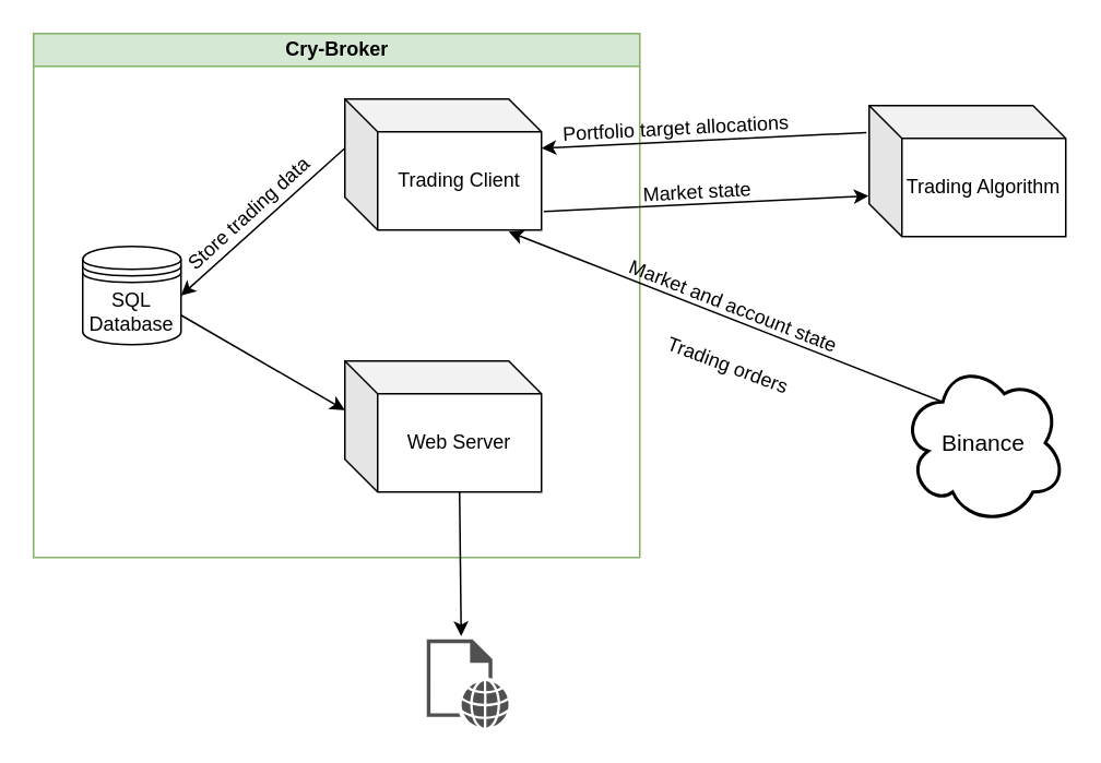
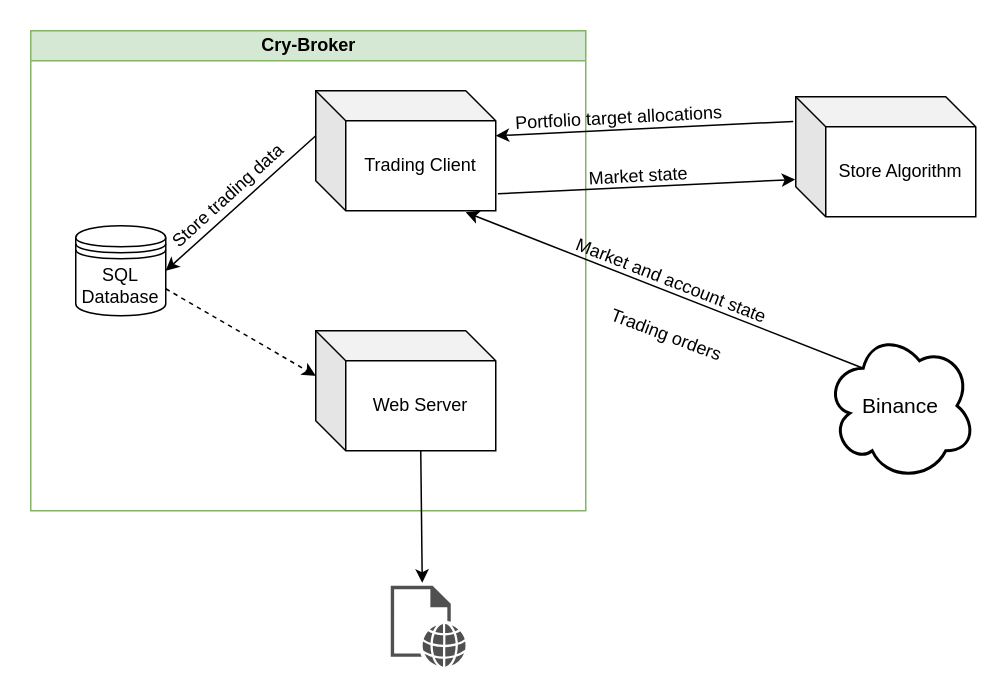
  <mxCell id="0" />
  <mxCell id="1" parent="0" />
  <mxCell id="2" value="Trading Client" style="shape=cube;whiteSpace=wrap;html=1;boundedLbl=1;backgroundOutline=1;darkOpacity=0.05;darkOpacity2=0.1;" vertex="1" parent="1"><mxGeometry x="210" y="60" width="120" height="80" as="geometry" /></mxCell>
- <mxCell id="3" value="Trading Algorithm" style="shape=cube;whiteSpace=wrap;html=1;boundedLbl=1;backgroundOutline=1;darkOpacity=0.05;darkOpacity2=0.1;" vertex="1" parent="1"><mxGeometry x="530" y="64" width="120" height="80" as="geometry" /></mxCell>
+ <mxCell id="3" value="Store Algorithm" style="shape=cube;whiteSpace=wrap;html=1;boundedLbl=1;backgroundOutline=1;darkOpacity=0.05;darkOpacity2=0.1;" vertex="1" parent="1"><mxGeometry x="530" y="64" width="120" height="80" as="geometry" /></mxCell>
  <mxCell id="4" value="Cry-Broker" style="swimlane;html=1;startSize=20;horizontal=1;containerType=tree;fillColor=#d5e8d4;strokeColor=#82b366;" vertex="1" parent="1"><mxGeometry x="20" y="20" width="370" height="320" as="geometry" /></mxCell>
  <mxCell id="5" value="Web Server" style="shape=cube;whiteSpace=wrap;html=1;boundedLbl=1;backgroundOutline=1;darkOpacity=0.05;darkOpacity2=0.1;" vertex="1" parent="4"><mxGeometry x="190" y="200" width="120" height="80" as="geometry" /></mxCell>
  <mxCell id="6" value="SQL Database" style="shape=datastore;whiteSpace=wrap;html=1;" vertex="1" parent="4"><mxGeometry x="30" y="130" width="60" height="60" as="geometry" /></mxCell>
  <mxCell id="7" value="Store trading data" style="text;html=1;resizable=0;points=[];autosize=1;align=left;verticalAlign=top;spacingTop=-4;rotation=-42.4;" vertex="1" parent="4"><mxGeometry x="78.5" y="90" width="130" height="20" as="geometry" /></mxCell>
- <mxCell id="8" value="" style="endArrow=classic;html=1;entryX=0;entryY=0;entryDx=0;entryDy=30;exitX=1;exitY=0.7;exitDx=0;exitDy=0;entryPerimeter=0;" edge="1" parent="4" source="6" target="5"><mxGeometry width="50" height="50" relative="1" as="geometry"><mxPoint x="195" y="195" as="sourcePoint" /><mxPoint x="95" y="285" as="targetPoint" /></mxGeometry></mxCell>
+ <mxCell id="8" value="" style="endArrow=classic;html=1;entryX=0;entryY=0;entryDx=0;entryDy=30;exitX=1;exitY=0.7;exitDx=0;exitDy=0;entryPerimeter=0;dashed=1;" edge="1" parent="4" source="6" target="5"><mxGeometry width="50" height="50" relative="1" as="geometry"><mxPoint x="195" y="195" as="sourcePoint" /><mxPoint x="95" y="285" as="targetPoint" /></mxGeometry></mxCell>
  <mxCell id="9" value="" style="endArrow=classic;html=1;entryX=1;entryY=0.5;entryDx=0;entryDy=0;exitX=0;exitY=0;exitDx=0;exitDy=30;exitPerimeter=0;" edge="1" parent="1" source="2" target="6"><mxGeometry width="50" height="50" relative="1" as="geometry"><mxPoint x="120" y="120" as="sourcePoint" /><mxPoint x="170" y="70" as="targetPoint" /></mxGeometry></mxCell>
  <mxCell id="10" value="" style="pointerEvents=1;shadow=0;dashed=0;html=1;strokeColor=none;fillColor=#505050;labelPosition=center;verticalLabelPosition=bottom;verticalAlign=top;outlineConnect=0;align=center;shape=mxgraph.office.concepts.web_page;" vertex="1" parent="1"><mxGeometry x="260" y="390" width="50" height="54" as="geometry" /></mxCell>
  <mxCell id="11" value="" style="endArrow=classic;html=1;exitX=0;exitY=0;exitDx=70;exitDy=80;exitPerimeter=0;" edge="1" parent="1" source="5"><mxGeometry width="50" height="50" relative="1" as="geometry"><mxPoint x="160" y="440" as="sourcePoint" /><mxPoint x="281" y="388" as="targetPoint" /></mxGeometry></mxCell>
  <mxCell id="12" value="" style="endArrow=classic;html=1;exitX=-0.014;exitY=0.206;exitDx=0;exitDy=0;exitPerimeter=0;" edge="1" parent="1" source="3"><mxGeometry width="50" height="50" relative="1" as="geometry"><mxPoint x="450" y="70" as="sourcePoint" /><mxPoint x="330" y="90" as="targetPoint" /></mxGeometry></mxCell>
  <mxCell id="13" value="" style="endArrow=classic;html=1;exitX=1.012;exitY=0.859;exitDx=0;exitDy=0;exitPerimeter=0;entryX=-0.003;entryY=0.689;entryDx=0;entryDy=0;entryPerimeter=0;" edge="1" parent="1" source="2" target="3"><mxGeometry width="50" height="50" relative="1" as="geometry"><mxPoint x="440" y="230" as="sourcePoint" /><mxPoint x="490" y="180" as="targetPoint" /></mxGeometry></mxCell>
  <mxCell id="14" value="Market state" style="text;html=1;resizable=0;points=[];autosize=1;align=left;verticalAlign=top;spacingTop=-4;rotation=-3.1;" vertex="1" parent="1"><mxGeometry x="390" y="106.5" width="90" height="20" as="geometry" /></mxCell>
  <mxCell id="15" value="Portfolio target allocations" style="text;html=1;resizable=0;points=[];autosize=1;align=left;verticalAlign=top;spacingTop=-4;rotation=-3;" vertex="1" parent="1"><mxGeometry x="341" y="67" width="180" height="20" as="geometry" /></mxCell>
  <mxCell id="16" value="Binance" style="ellipse;shape=cloud;strokeWidth=2;fontSize=14;whiteSpace=wrap;html=1;align=center;" vertex="1" parent="1"><mxGeometry x="550" y="220" width="100" height="100" as="geometry" /></mxCell>
  <mxCell id="17" value="" style="endArrow=classic;html=1;exitX=0.25;exitY=0.25;exitDx=0;exitDy=0;exitPerimeter=0;" edge="1" parent="1" source="16"><mxGeometry width="50" height="50" relative="1" as="geometry"><mxPoint x="368.44" y="249.72" as="sourcePoint" /><mxPoint x="310" y="141" as="targetPoint" /></mxGeometry></mxCell>
  <mxCell id="18" value="Market and account state" style="text;html=1;resizable=0;points=[];autosize=1;align=left;verticalAlign=top;spacingTop=-4;rotation=21.4;" vertex="1" parent="1"><mxGeometry x="377" y="183" width="170" height="20" as="geometry" /></mxCell>
  <mxCell id="19" value="Trading orders" style="text;html=1;resizable=0;points=[];autosize=1;align=left;verticalAlign=top;spacingTop=-4;rotation=20.6;" vertex="1" parent="1"><mxGeometry x="402.5" y="218.5" width="110" height="20" as="geometry" /></mxCell>
